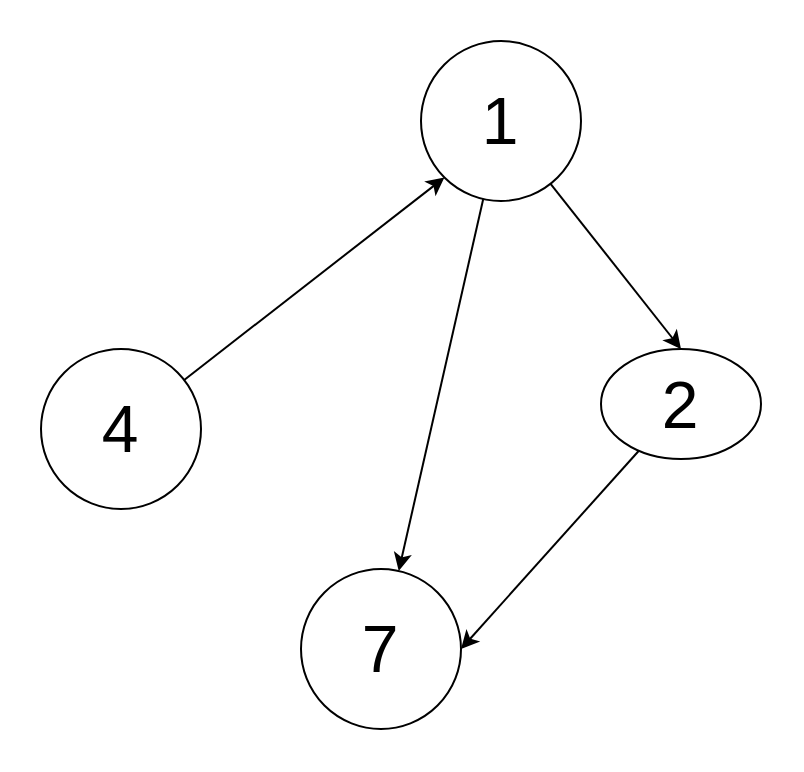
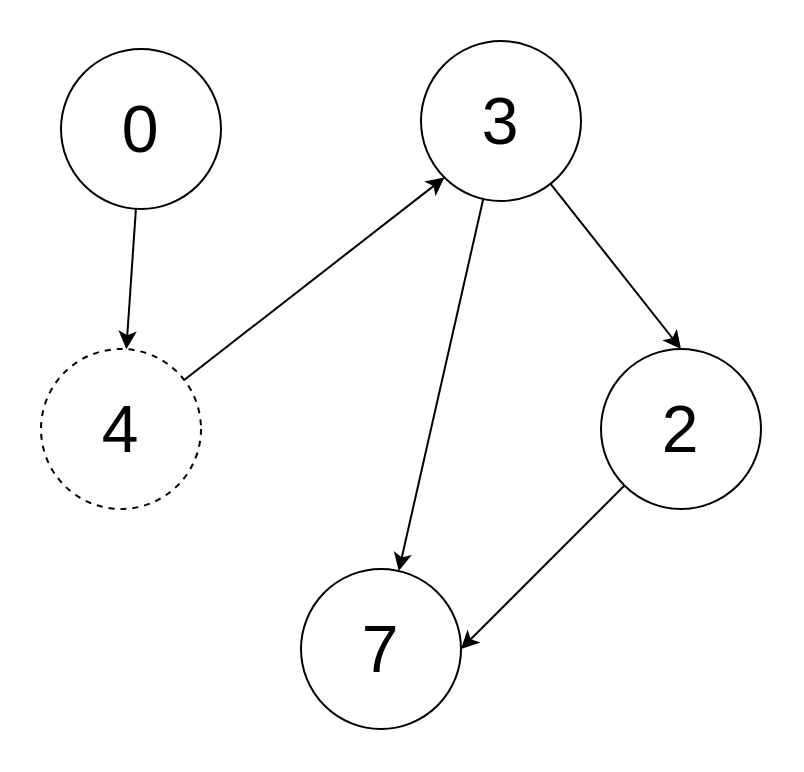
  <mxCell id="0" />
  <mxCell id="1" parent="0" />
+ <mxCell id="2" style="rounded=0;orthogonalLoop=1;jettySize=auto;html=1;" edge="1" parent="1" source="3" target="8"><mxGeometry relative="1" as="geometry" /></mxCell>
+ <mxCell id="3" value="0" style="ellipse;whiteSpace=wrap;html=1;aspect=fixed;fontSize=33;" vertex="1" parent="1"><mxGeometry x="30" y="24" width="80" height="80" as="geometry" /></mxCell>
  <mxCell id="4" style="rounded=0;orthogonalLoop=1;jettySize=auto;html=1;endArrow=classic;endFill=1;" edge="1" parent="1" source="6" target="11"><mxGeometry relative="1" as="geometry" /></mxCell>
  <mxCell id="5" style="rounded=0;orthogonalLoop=1;jettySize=auto;html=1;entryX=0.5;entryY=0;entryDx=0;entryDy=0;endArrow=classic;endFill=1;" edge="1" parent="1" source="6" target="10"><mxGeometry relative="1" as="geometry" /></mxCell>
- <mxCell id="6" value="1" style="ellipse;whiteSpace=wrap;html=1;aspect=fixed;fontSize=33;" vertex="1" parent="1"><mxGeometry x="210" y="20" width="80" height="80" as="geometry" /></mxCell>
+ <mxCell id="6" value="3" style="ellipse;whiteSpace=wrap;html=1;aspect=fixed;fontSize=33;" vertex="1" parent="1"><mxGeometry x="210" y="20" width="80" height="80" as="geometry" /></mxCell>
  <mxCell id="7" style="rounded=0;orthogonalLoop=1;jettySize=auto;html=1;entryX=0;entryY=1;entryDx=0;entryDy=0;endArrow=classic;endFill=1;" edge="1" parent="1" source="8" target="6"><mxGeometry relative="1" as="geometry" /></mxCell>
- <mxCell id="8" value="4" style="ellipse;whiteSpace=wrap;html=1;aspect=fixed;fontSize=33;" vertex="1" parent="1"><mxGeometry x="20" y="174" width="80" height="80" as="geometry" /></mxCell>
+ <mxCell id="8" value="4" style="ellipse;whiteSpace=wrap;html=1;aspect=fixed;fontSize=33;dashed=1;" vertex="1" parent="1"><mxGeometry x="20" y="174" width="80" height="80" as="geometry" /></mxCell>
  <mxCell id="9" style="rounded=0;orthogonalLoop=1;jettySize=auto;html=1;entryX=1;entryY=0.5;entryDx=0;entryDy=0;endArrow=classic;endFill=1;" edge="1" parent="1" source="10" target="11"><mxGeometry relative="1" as="geometry" /></mxCell>
- <mxCell id="10" value="2" style="ellipse;whiteSpace=wrap;html=1;aspect=fixed;fontSize=33;" vertex="1" parent="1"><mxGeometry x="300" y="174" width="80" height="55" as="geometry" /></mxCell>
+ <mxCell id="10" value="2" style="ellipse;whiteSpace=wrap;html=1;aspect=fixed;fontSize=33;" vertex="1" parent="1"><mxGeometry x="300" y="174" width="80" height="80" as="geometry" /></mxCell>
  <mxCell id="11" value="7" style="ellipse;whiteSpace=wrap;html=1;aspect=fixed;fontSize=33;" vertex="1" parent="1"><mxGeometry x="150" y="284" width="80" height="80" as="geometry" /></mxCell>
